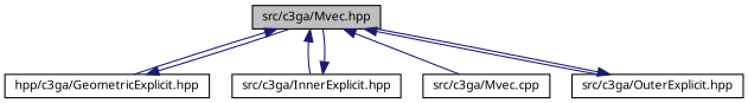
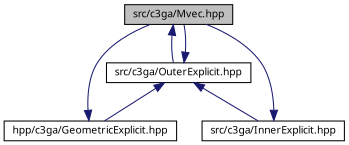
  digraph {
    node [color=black fontname="Helvetica#FreeSans" fontsize=10 shape=record]
    edge [color=midnightblue dir=back fontname="Helvetica#FreeSans" fontsize=10 labelfontname="Helvetica#FreeSans" labelfontsize=10 style=solid]
    n1 [fillcolor=grey75 fontcolor=black height=0.2 label="src/c3ga/Mvec.hpp" style=filled width=0.4]
    n2 [height=0.2 label="hpp/c3ga/GeometricExplicit.hpp" width=0.4]
    n3 [height=0.2 label="src/c3ga/InnerExplicit.hpp" width=0.4]
-   n4 [height=0.2 label="src/c3ga/Mvec.cpp" width=0.4]
    n5 [height=0.2 label="src/c3ga/OuterExplicit.hpp" width=0.4]
-   n1 -> n2
-   n1 -> n3
-   n1 -> n4
+   n5 -> n2
+   n5 -> n3
    n1 -> n5
    n2 -> n1
    n3 -> n1
    n5 -> n1
  }
